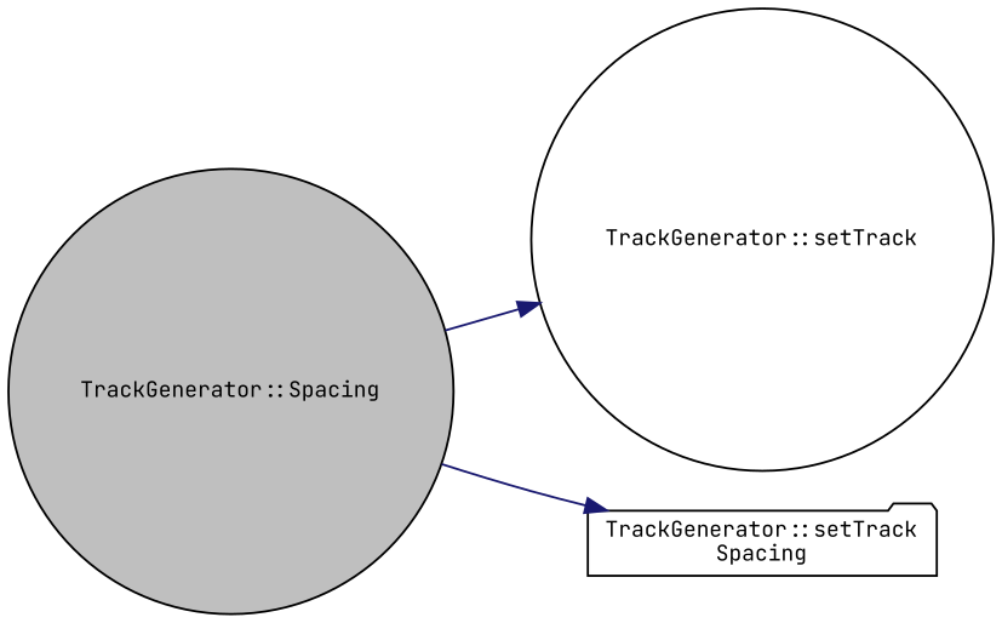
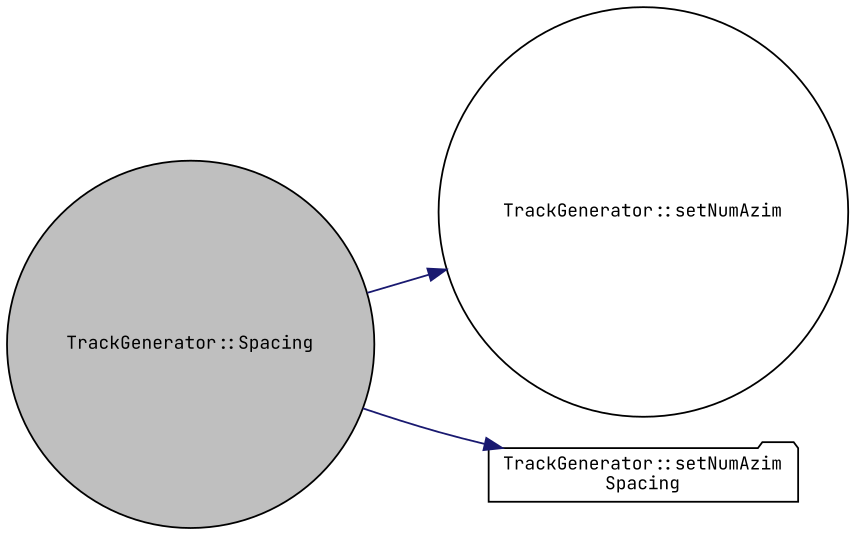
  digraph {
    fontname="JetBrains Mono"
    rankdir=LR
    node [color=black fillcolor=white fontname="JetBrains Mono" fontsize=10 shape=circle style=filled]
    edge [color=midnightblue fontname="JetBrains Mono" fontsize=10 labelfontname=Helvetica labelfontsize=10 style=solid]
    n1 [fillcolor=grey75 fontcolor=black height=0.2 label="TrackGenerator::Spacing" width=0.4]
-   n2 [height=0.2 label="TrackGenerator::setTrack" width=0.4]
-   n3 [height=0.2 label="TrackGenerator::setTrack\lSpacing" shape=folder width=0.4]
+   n2 [height=0.2 label="TrackGenerator::setNumAzim" width=0.4]
+   n3 [height=0.2 label="TrackGenerator::setNumAzim\lSpacing" shape=folder width=0.4]
    n1 -> n2
    n1 -> n3
  }
